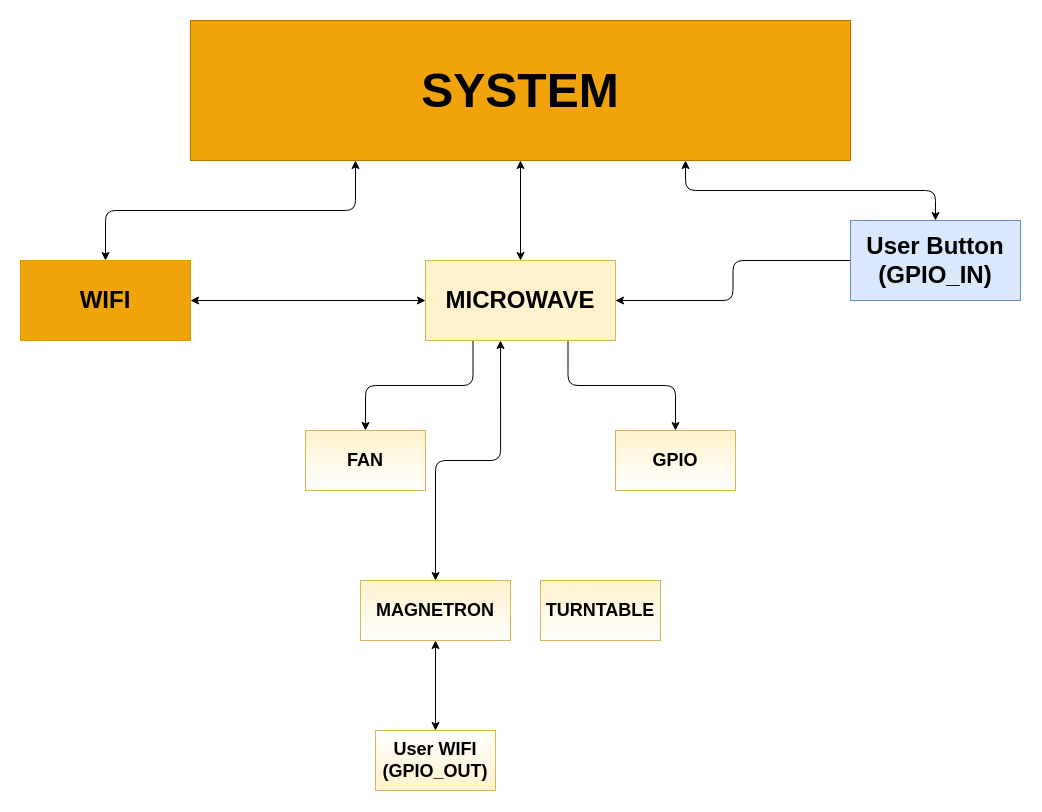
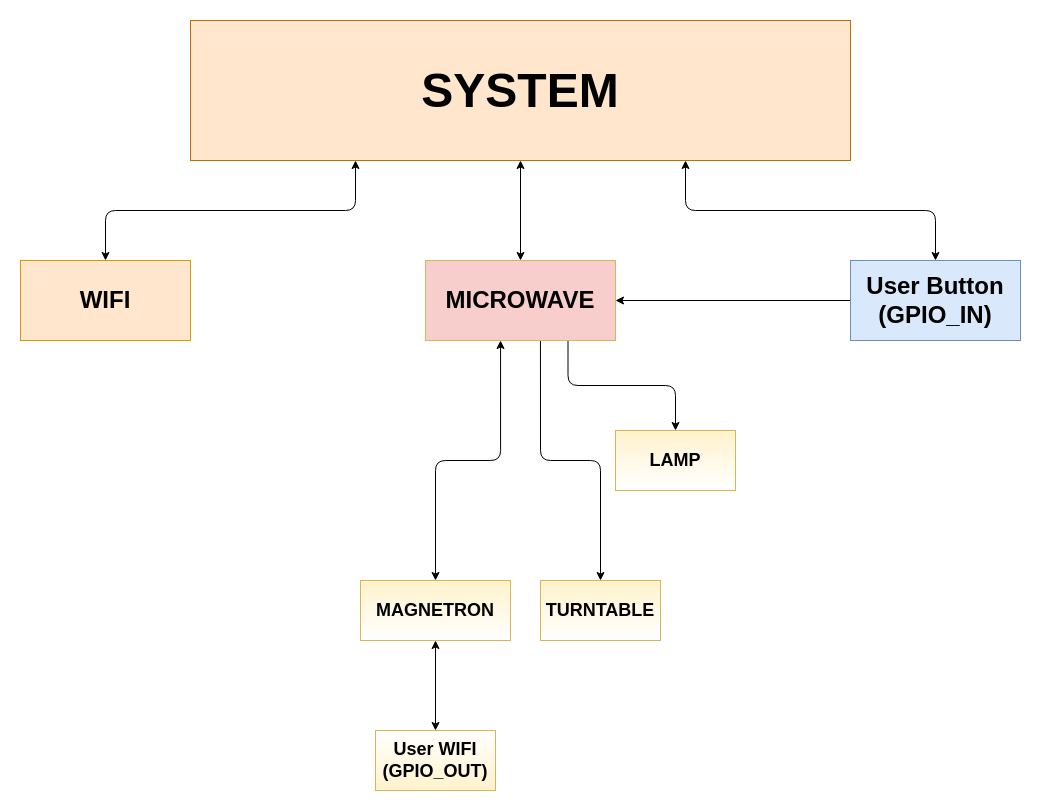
  <mxCell id="0" />
  <mxCell id="1" parent="0" />
  <mxCell id="2" style="edgeStyle=orthogonalEdgeStyle;orthogonalLoop=1;jettySize=auto;html=1;exitX=0.25;exitY=1;exitDx=0;exitDy=0;fontSize=18;rounded=1;startArrow=classic;startFill=1;" edge="1" parent="1" source="5" target="7"><mxGeometry relative="1" as="geometry" /></mxCell>
  <mxCell id="3" style="edgeStyle=orthogonalEdgeStyle;orthogonalLoop=1;jettySize=auto;html=1;exitX=0.75;exitY=1;exitDx=0;exitDy=0;entryX=0.5;entryY=0;entryDx=0;entryDy=0;fontSize=18;rounded=1;startArrow=classic;startFill=1;" edge="1" parent="1" source="5" target="14"><mxGeometry relative="1" as="geometry" /></mxCell>
  <mxCell id="4" style="edgeStyle=orthogonalEdgeStyle;rounded=1;orthogonalLoop=1;jettySize=auto;html=1;exitX=0.5;exitY=1;exitDx=0;exitDy=0;entryX=0.5;entryY=0;entryDx=0;entryDy=0;fontSize=18;startArrow=classic;startFill=1;" edge="1" parent="1" source="5" target="12"><mxGeometry relative="1" as="geometry" /></mxCell>
- <mxCell id="5" value="&lt;span style=&quot;font-size: 48px&quot;&gt;SYSTEM&lt;/span&gt;" style="rounded=0;whiteSpace=wrap;html=1;fillColor=#f0a30a;strokeColor=#BD7000;fontStyle=1;fontColor=#000000;" vertex="1" parent="1"><mxGeometry x="190" y="20" width="660" height="140" as="geometry" /></mxCell>
- <mxCell id="6" style="edgeStyle=orthogonalEdgeStyle;rounded=1;orthogonalLoop=1;jettySize=auto;html=1;exitX=1;exitY=0.5;exitDx=0;exitDy=0;entryX=0;entryY=0.5;entryDx=0;entryDy=0;startArrow=classic;startFill=1;fontSize=18;" edge="1" parent="1" source="7" target="12"><mxGeometry relative="1" as="geometry" /></mxCell>
- <mxCell id="7" value="&lt;b&gt;&lt;font style=&quot;font-size: 24px&quot;&gt;WIFI&lt;/font&gt;&lt;/b&gt;" style="rounded=0;whiteSpace=wrap;html=1;fillColor=#f0a30a;strokeColor=#d79b00;" vertex="1" parent="1"><mxGeometry x="20" y="260" width="170" height="80" as="geometry" /></mxCell>
+ <mxCell id="5" value="&lt;span style=&quot;font-size: 48px&quot;&gt;SYSTEM&lt;/span&gt;" style="rounded=0;whiteSpace=wrap;html=1;fillColor=#ffe6cc;strokeColor=#BD7000;fontStyle=1;fontColor=#000000;" vertex="1" parent="1"><mxGeometry x="190" y="20" width="660" height="140" as="geometry" /></mxCell>
+ <mxCell id="7" value="&lt;b&gt;&lt;font style=&quot;font-size: 24px&quot;&gt;WIFI&lt;/font&gt;&lt;/b&gt;" style="rounded=0;whiteSpace=wrap;html=1;fillColor=#ffe6cc;strokeColor=#d79b00;" vertex="1" parent="1"><mxGeometry x="20" y="260" width="170" height="80" as="geometry" /></mxCell>
  <mxCell id="8" style="edgeStyle=orthogonalEdgeStyle;rounded=1;orthogonalLoop=1;jettySize=auto;html=1;exitX=0.75;exitY=1;exitDx=0;exitDy=0;entryX=0.5;entryY=0;entryDx=0;entryDy=0;fontSize=18;" edge="1" parent="1" source="12" target="16"><mxGeometry relative="1" as="geometry" /></mxCell>
- <mxCell id="9" style="edgeStyle=orthogonalEdgeStyle;rounded=1;orthogonalLoop=1;jettySize=auto;html=1;exitX=0.25;exitY=1;exitDx=0;exitDy=0;entryX=0.5;entryY=0;entryDx=0;entryDy=0;fontSize=18;" edge="1" parent="1" source="12" target="15"><mxGeometry relative="1" as="geometry" /></mxCell>
  <mxCell id="10" style="edgeStyle=orthogonalEdgeStyle;rounded=1;orthogonalLoop=1;jettySize=auto;html=1;exitX=0.395;exitY=1;exitDx=0;exitDy=0;entryX=0.5;entryY=0;entryDx=0;entryDy=0;fontSize=18;startArrow=classic;startFill=1;exitPerimeter=0;" edge="1" parent="1" source="12" target="19"><mxGeometry relative="1" as="geometry" /></mxCell>
- <mxCell id="12" value="&lt;b style=&quot;font-size: 24px;&quot;&gt;MICROWAVE&lt;/b&gt;" style="rounded=0;whiteSpace=wrap;html=1;fontSize=24;fillColor=#fff2cc;strokeColor=#d6b656;" vertex="1" parent="1"><mxGeometry x="425" y="260" width="190" height="80" as="geometry" /></mxCell>
+ <mxCell id="11" style="edgeStyle=orthogonalEdgeStyle;rounded=1;orthogonalLoop=1;jettySize=auto;html=1;exitX=0.605;exitY=0.999;exitDx=0;exitDy=0;entryX=0.5;entryY=0;entryDx=0;entryDy=0;fontSize=18;exitPerimeter=0;" edge="1" parent="1" source="12" target="17"><mxGeometry relative="1" as="geometry"><Array as="points"><mxPoint x="540" y="460" /><mxPoint x="600" y="460" /></Array></mxGeometry></mxCell>
+ <mxCell id="12" value="&lt;b style=&quot;font-size: 24px;&quot;&gt;MICROWAVE&lt;/b&gt;" style="rounded=0;whiteSpace=wrap;html=1;fontSize=24;fillColor=#f8cecc;strokeColor=#d6b656;" vertex="1" parent="1"><mxGeometry x="425" y="260" width="190" height="80" as="geometry" /></mxCell>
  <mxCell id="13" style="edgeStyle=orthogonalEdgeStyle;rounded=1;orthogonalLoop=1;jettySize=auto;html=1;exitX=0;exitY=0.5;exitDx=0;exitDy=0;entryX=1;entryY=0.5;entryDx=0;entryDy=0;startArrow=none;startFill=0;fontSize=18;" edge="1" parent="1" source="14" target="12"><mxGeometry relative="1" as="geometry" /></mxCell>
- <mxCell id="14" value="&lt;b style=&quot;font-size: 24px&quot;&gt;User Button&lt;br&gt;(GPIO_IN)&lt;br&gt;&lt;/b&gt;" style="rounded=0;whiteSpace=wrap;html=1;fillColor=#dae8fc;strokeColor=#6c8ebf;" vertex="1" parent="1"><mxGeometry x="850" y="220" width="170" height="80" as="geometry" /></mxCell>
- <mxCell id="15" value="&lt;b style=&quot;font-size: 18px;&quot;&gt;FAN&lt;/b&gt;" style="rounded=0;whiteSpace=wrap;html=1;fontSize=18;fillColor=#fff2cc;strokeColor=#d6b656;gradientColor=#ffffff;" vertex="1" parent="1"><mxGeometry x="305" y="430" width="120" height="60" as="geometry" /></mxCell>
- <mxCell id="16" value="GPIO" style="rounded=0;whiteSpace=wrap;html=1;fontStyle=1;fontSize=18;fillColor=#fff2cc;strokeColor=#d6b656;gradientColor=#ffffff;" vertex="1" parent="1"><mxGeometry x="615" y="430" width="120" height="60" as="geometry" /></mxCell>
+ <mxCell id="14" value="&lt;b style=&quot;font-size: 24px&quot;&gt;User Button&lt;br&gt;(GPIO_IN)&lt;br&gt;&lt;/b&gt;" style="rounded=0;whiteSpace=wrap;html=1;fillColor=#dae8fc;strokeColor=#6c8ebf;" vertex="1" parent="1"><mxGeometry x="850" y="260" width="170" height="80" as="geometry" /></mxCell>
+ <mxCell id="16" value="LAMP" style="rounded=0;whiteSpace=wrap;html=1;fontStyle=1;fontSize=18;fillColor=#fff2cc;strokeColor=#d6b656;gradientColor=#ffffff;" vertex="1" parent="1"><mxGeometry x="615" y="430" width="120" height="60" as="geometry" /></mxCell>
  <mxCell id="17" value="TURNTABLE" style="rounded=0;whiteSpace=wrap;html=1;fontStyle=1;fontSize=18;fillColor=#fff2cc;strokeColor=#d6b656;gradientColor=#ffffff;" vertex="1" parent="1"><mxGeometry x="540" y="580" width="120" height="60" as="geometry" /></mxCell>
  <mxCell id="18" style="edgeStyle=orthogonalEdgeStyle;rounded=1;orthogonalLoop=1;jettySize=auto;html=1;exitX=0.5;exitY=1;exitDx=0;exitDy=0;entryX=0.5;entryY=0;entryDx=0;entryDy=0;fontSize=18;startArrow=classic;startFill=1;" edge="1" parent="1" source="19" target="20"><mxGeometry relative="1" as="geometry" /></mxCell>
  <mxCell id="19" value="MAGNETRON" style="rounded=0;whiteSpace=wrap;html=1;fontStyle=1;fontSize=18;fillColor=#fff2cc;strokeColor=#d6b656;gradientColor=#ffffff;" vertex="1" parent="1"><mxGeometry x="360" y="580" width="150" height="60" as="geometry" /></mxCell>
  <mxCell id="20" value="User WIFI&lt;br style=&quot;font-size: 18px;&quot;&gt;(GPIO_OUT)" style="rounded=0;whiteSpace=wrap;html=1;fontStyle=1;fontSize=18;fillColor=#fff2cc;strokeColor=#d6b656;gradientColor=#ffffff;gradientDirection=north;" vertex="1" parent="1"><mxGeometry x="375" y="730" width="120" height="60" as="geometry" /></mxCell>
